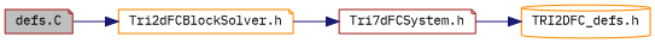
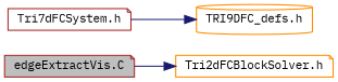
  digraph {
    fontname="IBM Plex Mono"
    rankdir=LR
    node [color=brown fillcolor=white fontname="IBM Plex Mono" fontsize=10 shape=note style=filled]
    edge [color=midnightblue fontname="IBM Plex Mono" fontsize=10 labelfontname=Helvetica labelfontsize=10 style=solid]
-   n1 [fillcolor=grey75 fontcolor=black height=0.2 label="defs.C" width=0.4]
+   n1 [fillcolor=grey75 fontcolor=black height=0.2 label="edgeExtractVis.C" width=0.4]
    n2 [color=darkorange height=0.2 label="Tri2dFCBlockSolver.h" width=0.4]
    n3 [height=0.2 label="Tri7dFCSystem.h" width=0.4]
-   n4 [color=darkorange height=0.2 label="TRI2DFC_defs.h" shape=cylinder width=0.4]
+   n4 [color=darkorange height=0.2 label="TRI9DFC_defs.h" shape=cylinder width=0.4]
    n1 -> n2
-   n2 -> n3
    n3 -> n4
  }
